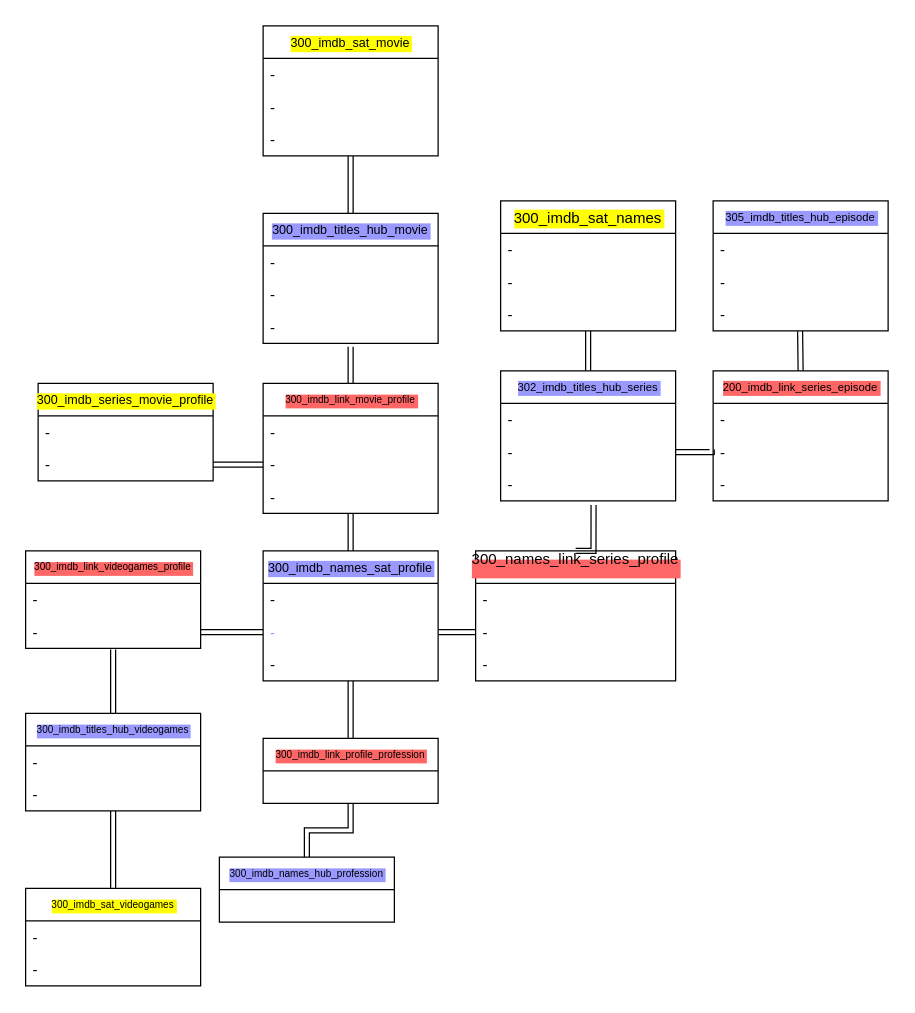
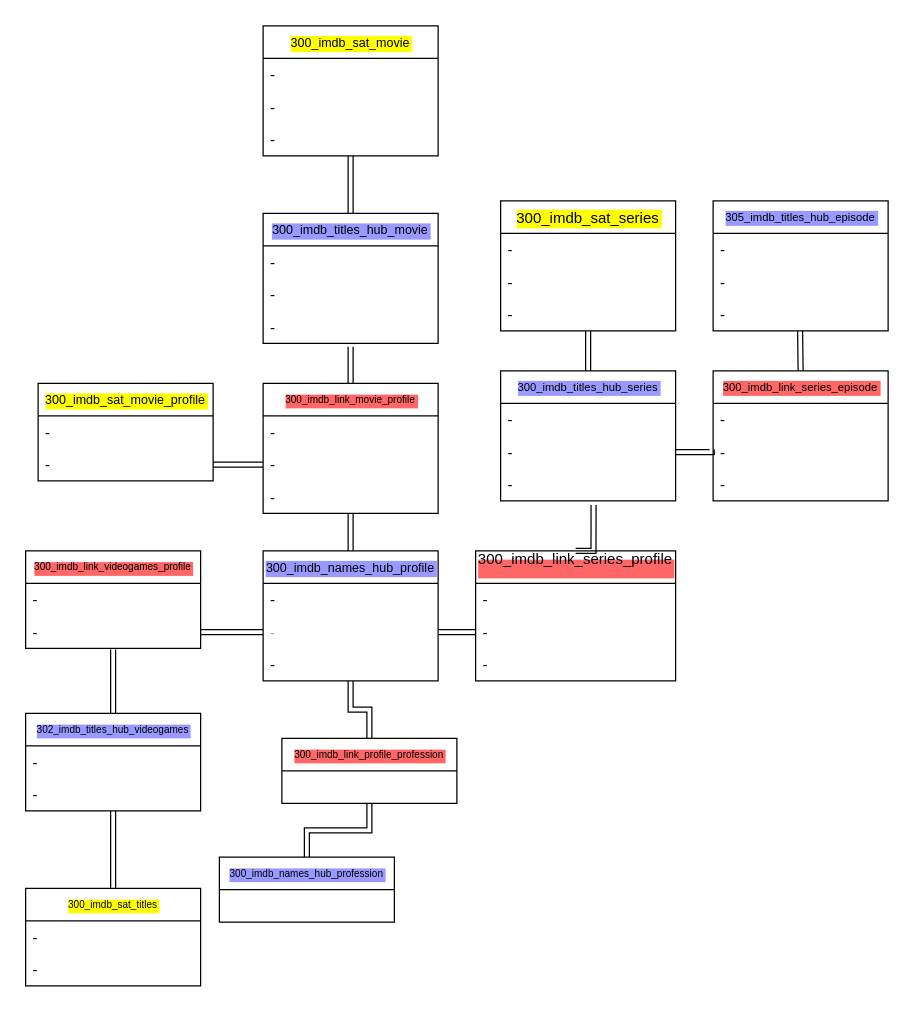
  <mxCell id="0" />
  <mxCell id="1" parent="0" />
  <mxCell id="2" style="edgeStyle=orthogonalEdgeStyle;shape=link;rounded=0;orthogonalLoop=1;jettySize=auto;html=1;exitX=0.5;exitY=0;exitDx=0;exitDy=0;entryX=0.5;entryY=1;entryDx=0;entryDy=0;fontSize=8;" edge="1" parent="1" source="3" target="49"><mxGeometry relative="1" as="geometry" /></mxCell>
- <mxCell id="3" value="300_imdb_names_sat_profile" style="swimlane;fontStyle=0;childLayout=stackLayout;horizontal=1;startSize=26;fillColor=none;horizontalStack=0;resizeParent=1;resizeParentMax=0;resizeLast=0;collapsible=1;marginBottom=0;fontSize=10;labelBackgroundColor=#9999FF;" vertex="1" parent="1"><mxGeometry x="210" y="440" width="140" height="104" as="geometry" /></mxCell>
+ <mxCell id="3" value="300_imdb_names_hub_profile" style="swimlane;fontStyle=0;childLayout=stackLayout;horizontal=1;startSize=26;fillColor=none;horizontalStack=0;resizeParent=1;resizeParentMax=0;resizeLast=0;collapsible=1;marginBottom=0;fontSize=10;labelBackgroundColor=#9999FF;" vertex="1" parent="1"><mxGeometry x="210" y="440" width="140" height="104" as="geometry" /></mxCell>
  <mxCell id="4" value="-" style="text;strokeColor=none;fillColor=none;align=left;verticalAlign=top;spacingLeft=4;spacingRight=4;overflow=hidden;rotatable=0;points=[[0,0.5],[1,0.5]];portConstraint=eastwest;" vertex="1" parent="3"><mxGeometry y="26" width="140" height="26" as="geometry" /></mxCell>
  <mxCell id="5" value="-" style="text;strokeColor=none;fillColor=none;align=left;verticalAlign=top;spacingLeft=4;spacingRight=4;overflow=hidden;rotatable=0;points=[[0,0.5],[1,0.5]];portConstraint=eastwest;fontColor=#9999FF;" vertex="1" parent="3"><mxGeometry y="52" width="140" height="26" as="geometry" /></mxCell>
  <mxCell id="6" value="-" style="text;strokeColor=none;fillColor=none;align=left;verticalAlign=top;spacingLeft=4;spacingRight=4;overflow=hidden;rotatable=0;points=[[0,0.5],[1,0.5]];portConstraint=eastwest;" vertex="1" parent="3"><mxGeometry y="78" width="140" height="26" as="geometry" /></mxCell>
  <mxCell id="7" style="edgeStyle=orthogonalEdgeStyle;shape=link;rounded=0;orthogonalLoop=1;jettySize=auto;html=1;exitX=0.5;exitY=0;exitDx=0;exitDy=0;entryX=0.531;entryY=1.128;entryDx=0;entryDy=0;entryPerimeter=0;" edge="1" parent="1" source="8" target="17"><mxGeometry relative="1" as="geometry" /></mxCell>
- <mxCell id="8" value="300_names_link_series_profile&#10;" style="swimlane;fontStyle=0;childLayout=stackLayout;horizontal=1;startSize=26;fillColor=none;horizontalStack=0;resizeParent=1;resizeParentMax=0;resizeLast=0;collapsible=1;marginBottom=0;labelBackgroundColor=#FF6666;" vertex="1" parent="1"><mxGeometry x="380" y="440" width="160" height="104" as="geometry" /></mxCell>
+ <mxCell id="8" value="300_imdb_link_series_profile&#10;" style="swimlane;fontStyle=0;childLayout=stackLayout;horizontal=1;startSize=26;fillColor=none;horizontalStack=0;resizeParent=1;resizeParentMax=0;resizeLast=0;collapsible=1;marginBottom=0;labelBackgroundColor=#FF6666;" vertex="1" parent="1"><mxGeometry x="380" y="440" width="160" height="104" as="geometry" /></mxCell>
  <mxCell id="9" value="-" style="text;strokeColor=none;fillColor=none;align=left;verticalAlign=top;spacingLeft=4;spacingRight=4;overflow=hidden;rotatable=0;points=[[0,0.5],[1,0.5]];portConstraint=eastwest;" vertex="1" parent="8"><mxGeometry y="26" width="160" height="26" as="geometry" /></mxCell>
  <mxCell id="10" value="-" style="text;strokeColor=none;fillColor=none;align=left;verticalAlign=top;spacingLeft=4;spacingRight=4;overflow=hidden;rotatable=0;points=[[0,0.5],[1,0.5]];portConstraint=eastwest;" vertex="1" parent="8"><mxGeometry y="52" width="160" height="26" as="geometry" /></mxCell>
  <mxCell id="11" value="-" style="text;strokeColor=none;fillColor=none;align=left;verticalAlign=top;spacingLeft=4;spacingRight=4;overflow=hidden;rotatable=0;points=[[0,0.5],[1,0.5]];portConstraint=eastwest;" vertex="1" parent="8"><mxGeometry y="78" width="160" height="26" as="geometry" /></mxCell>
  <mxCell id="12" style="edgeStyle=orthogonalEdgeStyle;rounded=0;orthogonalLoop=1;jettySize=auto;html=1;exitX=1;exitY=0.5;exitDx=0;exitDy=0;shape=link;" edge="1" parent="1" source="5" target="10"><mxGeometry relative="1" as="geometry" /></mxCell>
  <mxCell id="13" style="edgeStyle=orthogonalEdgeStyle;shape=link;rounded=0;orthogonalLoop=1;jettySize=auto;html=1;exitX=0.5;exitY=0;exitDx=0;exitDy=0;entryX=0.5;entryY=1;entryDx=0;entryDy=0;" edge="1" parent="1" source="14" target="18"><mxGeometry relative="1" as="geometry" /></mxCell>
- <mxCell id="14" value="302_imdb_titles_hub_series" style="swimlane;fontStyle=0;childLayout=stackLayout;horizontal=1;startSize=26;fillColor=none;horizontalStack=0;resizeParent=1;resizeParentMax=0;resizeLast=0;collapsible=1;marginBottom=0;fontSize=9;labelBackgroundColor=#9999FF;" vertex="1" parent="1"><mxGeometry x="400" y="296" width="140" height="104" as="geometry" /></mxCell>
+ <mxCell id="14" value="300_imdb_titles_hub_series" style="swimlane;fontStyle=0;childLayout=stackLayout;horizontal=1;startSize=26;fillColor=none;horizontalStack=0;resizeParent=1;resizeParentMax=0;resizeLast=0;collapsible=1;marginBottom=0;fontSize=9;labelBackgroundColor=#9999FF;" vertex="1" parent="1"><mxGeometry x="400" y="296" width="140" height="104" as="geometry" /></mxCell>
  <mxCell id="15" value="-" style="text;strokeColor=none;fillColor=none;align=left;verticalAlign=top;spacingLeft=4;spacingRight=4;overflow=hidden;rotatable=0;points=[[0,0.5],[1,0.5]];portConstraint=eastwest;" vertex="1" parent="14"><mxGeometry y="26" width="140" height="26" as="geometry" /></mxCell>
  <mxCell id="16" value="-" style="text;strokeColor=none;fillColor=none;align=left;verticalAlign=top;spacingLeft=4;spacingRight=4;overflow=hidden;rotatable=0;points=[[0,0.5],[1,0.5]];portConstraint=eastwest;" vertex="1" parent="14"><mxGeometry y="52" width="140" height="26" as="geometry" /></mxCell>
  <mxCell id="17" value="-" style="text;strokeColor=none;fillColor=none;align=left;verticalAlign=top;spacingLeft=4;spacingRight=4;overflow=hidden;rotatable=0;points=[[0,0.5],[1,0.5]];portConstraint=eastwest;" vertex="1" parent="14"><mxGeometry y="78" width="140" height="26" as="geometry" /></mxCell>
- <mxCell id="18" value="300_imdb_sat_names" style="swimlane;fontStyle=0;childLayout=stackLayout;horizontal=1;startSize=26;fillColor=none;horizontalStack=0;resizeParent=1;resizeParentMax=0;resizeLast=0;collapsible=1;marginBottom=0;labelBackgroundColor=#FFFF00;" vertex="1" parent="1"><mxGeometry x="400" y="160" width="140" height="104" as="geometry" /></mxCell>
+ <mxCell id="18" value="300_imdb_sat_series" style="swimlane;fontStyle=0;childLayout=stackLayout;horizontal=1;startSize=26;fillColor=none;horizontalStack=0;resizeParent=1;resizeParentMax=0;resizeLast=0;collapsible=1;marginBottom=0;labelBackgroundColor=#FFFF00;" vertex="1" parent="1"><mxGeometry x="400" y="160" width="140" height="104" as="geometry" /></mxCell>
  <mxCell id="19" value="-" style="text;strokeColor=none;fillColor=none;align=left;verticalAlign=top;spacingLeft=4;spacingRight=4;overflow=hidden;rotatable=0;points=[[0,0.5],[1,0.5]];portConstraint=eastwest;" vertex="1" parent="18"><mxGeometry y="26" width="140" height="26" as="geometry" /></mxCell>
  <mxCell id="20" value="-" style="text;strokeColor=none;fillColor=none;align=left;verticalAlign=top;spacingLeft=4;spacingRight=4;overflow=hidden;rotatable=0;points=[[0,0.5],[1,0.5]];portConstraint=eastwest;" vertex="1" parent="18"><mxGeometry y="52" width="140" height="26" as="geometry" /></mxCell>
  <mxCell id="21" value="-" style="text;strokeColor=none;fillColor=none;align=left;verticalAlign=top;spacingLeft=4;spacingRight=4;overflow=hidden;rotatable=0;points=[[0,0.5],[1,0.5]];portConstraint=eastwest;" vertex="1" parent="18"><mxGeometry y="78" width="140" height="26" as="geometry" /></mxCell>
  <mxCell id="22" style="edgeStyle=orthogonalEdgeStyle;shape=link;rounded=0;orthogonalLoop=1;jettySize=auto;html=1;exitX=0.5;exitY=0;exitDx=0;exitDy=0;entryX=0.497;entryY=1.007;entryDx=0;entryDy=0;entryPerimeter=0;fontSize=9;" edge="1" parent="1" source="23" target="31"><mxGeometry relative="1" as="geometry" /></mxCell>
- <mxCell id="23" value="200_imdb_link_series_episode" style="swimlane;fontStyle=0;childLayout=stackLayout;horizontal=1;startSize=26;fillColor=none;horizontalStack=0;resizeParent=1;resizeParentMax=0;resizeLast=0;collapsible=1;marginBottom=0;fontSize=9;labelBackgroundColor=#FF6666;" vertex="1" parent="1"><mxGeometry x="570" y="296" width="140" height="104" as="geometry" /></mxCell>
+ <mxCell id="23" value="300_imdb_link_series_episode" style="swimlane;fontStyle=0;childLayout=stackLayout;horizontal=1;startSize=26;fillColor=none;horizontalStack=0;resizeParent=1;resizeParentMax=0;resizeLast=0;collapsible=1;marginBottom=0;fontSize=9;labelBackgroundColor=#FF6666;" vertex="1" parent="1"><mxGeometry x="570" y="296" width="140" height="104" as="geometry" /></mxCell>
  <mxCell id="24" value="-" style="text;strokeColor=none;fillColor=none;align=left;verticalAlign=top;spacingLeft=4;spacingRight=4;overflow=hidden;rotatable=0;points=[[0,0.5],[1,0.5]];portConstraint=eastwest;" vertex="1" parent="23"><mxGeometry y="26" width="140" height="26" as="geometry" /></mxCell>
  <mxCell id="25" value="-" style="text;strokeColor=none;fillColor=none;align=left;verticalAlign=top;spacingLeft=4;spacingRight=4;overflow=hidden;rotatable=0;points=[[0,0.5],[1,0.5]];portConstraint=eastwest;" vertex="1" parent="23"><mxGeometry y="52" width="140" height="26" as="geometry" /></mxCell>
  <mxCell id="26" value="-" style="text;strokeColor=none;fillColor=none;align=left;verticalAlign=top;spacingLeft=4;spacingRight=4;overflow=hidden;rotatable=0;points=[[0,0.5],[1,0.5]];portConstraint=eastwest;" vertex="1" parent="23"><mxGeometry y="78" width="140" height="26" as="geometry" /></mxCell>
  <mxCell id="27" style="edgeStyle=orthogonalEdgeStyle;shape=link;rounded=0;orthogonalLoop=1;jettySize=auto;html=1;exitX=1;exitY=0.5;exitDx=0;exitDy=0;entryX=-0.008;entryY=0.421;entryDx=0;entryDy=0;entryPerimeter=0;fontSize=9;" edge="1" parent="1" source="16" target="25"><mxGeometry relative="1" as="geometry" /></mxCell>
  <mxCell id="28" value="305_imdb_titles_hub_episode" style="swimlane;fontStyle=0;childLayout=stackLayout;horizontal=1;startSize=26;fillColor=none;horizontalStack=0;resizeParent=1;resizeParentMax=0;resizeLast=0;collapsible=1;marginBottom=0;fontSize=9;labelBackgroundColor=#9999FF;" vertex="1" parent="1"><mxGeometry x="570" y="160" width="140" height="104" as="geometry" /></mxCell>
  <mxCell id="29" value="-" style="text;strokeColor=none;fillColor=none;align=left;verticalAlign=top;spacingLeft=4;spacingRight=4;overflow=hidden;rotatable=0;points=[[0,0.5],[1,0.5]];portConstraint=eastwest;" vertex="1" parent="28"><mxGeometry y="26" width="140" height="26" as="geometry" /></mxCell>
  <mxCell id="30" value="-" style="text;strokeColor=none;fillColor=none;align=left;verticalAlign=top;spacingLeft=4;spacingRight=4;overflow=hidden;rotatable=0;points=[[0,0.5],[1,0.5]];portConstraint=eastwest;" vertex="1" parent="28"><mxGeometry y="52" width="140" height="26" as="geometry" /></mxCell>
  <mxCell id="31" value="-" style="text;strokeColor=none;fillColor=none;align=left;verticalAlign=top;spacingLeft=4;spacingRight=4;overflow=hidden;rotatable=0;points=[[0,0.5],[1,0.5]];portConstraint=eastwest;" vertex="1" parent="28"><mxGeometry y="78" width="140" height="26" as="geometry" /></mxCell>
  <mxCell id="32" style="edgeStyle=orthogonalEdgeStyle;shape=link;rounded=0;orthogonalLoop=1;jettySize=auto;html=1;exitX=0.5;exitY=0;exitDx=0;exitDy=0;entryX=0.5;entryY=1;entryDx=0;entryDy=0;fontSize=10;" edge="1" parent="1" source="33" target="3"><mxGeometry relative="1" as="geometry" /></mxCell>
- <mxCell id="33" value="300_imdb_link_profile_profession" style="swimlane;fontStyle=0;childLayout=stackLayout;horizontal=1;startSize=26;fillColor=none;horizontalStack=0;resizeParent=1;resizeParentMax=0;resizeLast=0;collapsible=1;marginBottom=0;fontSize=8;labelBackgroundColor=#FF6666;" vertex="1" parent="1"><mxGeometry x="210" y="590" width="140" height="52" as="geometry" /></mxCell>
+ <mxCell id="33" value="300_imdb_link_profile_profession" style="swimlane;fontStyle=0;childLayout=stackLayout;horizontal=1;startSize=26;fillColor=none;horizontalStack=0;resizeParent=1;resizeParentMax=0;resizeLast=0;collapsible=1;marginBottom=0;fontSize=8;labelBackgroundColor=#FF6666;" vertex="1" parent="1"><mxGeometry x="225" y="590" width="140" height="52" as="geometry" /></mxCell>
  <mxCell id="34" style="edgeStyle=orthogonalEdgeStyle;shape=link;rounded=0;orthogonalLoop=1;jettySize=auto;html=1;exitX=0.5;exitY=0;exitDx=0;exitDy=0;entryX=0.5;entryY=1;entryDx=0;entryDy=0;fontSize=8;" edge="1" parent="1" source="35" target="33"><mxGeometry relative="1" as="geometry"><mxPoint x="279.2" y="672.8" as="targetPoint" /></mxGeometry></mxCell>
  <mxCell id="35" value="300_imdb_names_hub_profession" style="swimlane;fontStyle=0;childLayout=stackLayout;horizontal=1;startSize=26;fillColor=none;horizontalStack=0;resizeParent=1;resizeParentMax=0;resizeLast=0;collapsible=1;marginBottom=0;fontSize=8;labelBackgroundColor=#9999FF;" vertex="1" parent="1"><mxGeometry x="175" y="685" width="140" height="52" as="geometry" /></mxCell>
  <mxCell id="36" value="300_imdb_link_videogames_profile" style="swimlane;fontStyle=0;childLayout=stackLayout;horizontal=1;startSize=26;fillColor=none;horizontalStack=0;resizeParent=1;resizeParentMax=0;resizeLast=0;collapsible=1;marginBottom=0;fontSize=8;labelBackgroundColor=#FF6666;" vertex="1" parent="1"><mxGeometry x="20" y="440" width="140" height="78" as="geometry" /></mxCell>
  <mxCell id="37" value="-" style="text;strokeColor=none;fillColor=none;align=left;verticalAlign=top;spacingLeft=4;spacingRight=4;overflow=hidden;rotatable=0;points=[[0,0.5],[1,0.5]];portConstraint=eastwest;" vertex="1" parent="36"><mxGeometry y="26" width="140" height="26" as="geometry" /></mxCell>
  <mxCell id="38" value="-" style="text;strokeColor=none;fillColor=none;align=left;verticalAlign=top;spacingLeft=4;spacingRight=4;overflow=hidden;rotatable=0;points=[[0,0.5],[1,0.5]];portConstraint=eastwest;" vertex="1" parent="36"><mxGeometry y="52" width="140" height="26" as="geometry" /></mxCell>
  <mxCell id="39" style="edgeStyle=orthogonalEdgeStyle;shape=link;rounded=0;orthogonalLoop=1;jettySize=auto;html=1;exitX=0;exitY=0.5;exitDx=0;exitDy=0;entryX=1;entryY=0.5;entryDx=0;entryDy=0;fontSize=8;" edge="1" parent="1" source="5" target="38"><mxGeometry relative="1" as="geometry" /></mxCell>
  <mxCell id="40" style="edgeStyle=orthogonalEdgeStyle;shape=link;rounded=0;orthogonalLoop=1;jettySize=auto;html=1;exitX=0.5;exitY=0;exitDx=0;exitDy=0;entryX=0.5;entryY=1.038;entryDx=0;entryDy=0;entryPerimeter=0;fontSize=8;" edge="1" parent="1" source="41" target="38"><mxGeometry relative="1" as="geometry"><mxPoint x="90" y="544" as="targetPoint" /></mxGeometry></mxCell>
- <mxCell id="41" value="300_imdb_titles_hub_videogames" style="swimlane;fontStyle=0;childLayout=stackLayout;horizontal=1;startSize=26;fillColor=none;horizontalStack=0;resizeParent=1;resizeParentMax=0;resizeLast=0;collapsible=1;marginBottom=0;fontSize=8;labelBackgroundColor=#9999FF;" vertex="1" parent="1"><mxGeometry x="20" y="570" width="140" height="78" as="geometry" /></mxCell>
+ <mxCell id="41" value="302_imdb_titles_hub_videogames" style="swimlane;fontStyle=0;childLayout=stackLayout;horizontal=1;startSize=26;fillColor=none;horizontalStack=0;resizeParent=1;resizeParentMax=0;resizeLast=0;collapsible=1;marginBottom=0;fontSize=8;labelBackgroundColor=#9999FF;" vertex="1" parent="1"><mxGeometry x="20" y="570" width="140" height="78" as="geometry" /></mxCell>
  <mxCell id="42" value="-" style="text;strokeColor=none;fillColor=none;align=left;verticalAlign=top;spacingLeft=4;spacingRight=4;overflow=hidden;rotatable=0;points=[[0,0.5],[1,0.5]];portConstraint=eastwest;" vertex="1" parent="41"><mxGeometry y="26" width="140" height="26" as="geometry" /></mxCell>
  <mxCell id="43" value="-" style="text;strokeColor=none;fillColor=none;align=left;verticalAlign=top;spacingLeft=4;spacingRight=4;overflow=hidden;rotatable=0;points=[[0,0.5],[1,0.5]];portConstraint=eastwest;" vertex="1" parent="41"><mxGeometry y="52" width="140" height="26" as="geometry" /></mxCell>
  <mxCell id="44" style="edgeStyle=orthogonalEdgeStyle;shape=link;rounded=0;orthogonalLoop=1;jettySize=auto;html=1;exitX=0.5;exitY=0;exitDx=0;exitDy=0;entryX=0.5;entryY=1;entryDx=0;entryDy=0;fontSize=8;" edge="1" parent="1" source="45" target="41"><mxGeometry relative="1" as="geometry"><mxPoint x="89.857" y="676.857" as="targetPoint" /></mxGeometry></mxCell>
- <mxCell id="45" value="300_imdb_sat_videogames" style="swimlane;fontStyle=0;childLayout=stackLayout;horizontal=1;startSize=26;fillColor=none;horizontalStack=0;resizeParent=1;resizeParentMax=0;resizeLast=0;collapsible=1;marginBottom=0;fontSize=8;labelBackgroundColor=#FFFF00;" vertex="1" parent="1"><mxGeometry x="20" y="710" width="140" height="78" as="geometry" /></mxCell>
+ <mxCell id="45" value="300_imdb_sat_titles" style="swimlane;fontStyle=0;childLayout=stackLayout;horizontal=1;startSize=26;fillColor=none;horizontalStack=0;resizeParent=1;resizeParentMax=0;resizeLast=0;collapsible=1;marginBottom=0;fontSize=8;labelBackgroundColor=#FFFF00;" vertex="1" parent="1"><mxGeometry x="20" y="710" width="140" height="78" as="geometry" /></mxCell>
  <mxCell id="46" value="-" style="text;strokeColor=none;fillColor=none;align=left;verticalAlign=top;spacingLeft=4;spacingRight=4;overflow=hidden;rotatable=0;points=[[0,0.5],[1,0.5]];portConstraint=eastwest;" vertex="1" parent="45"><mxGeometry y="26" width="140" height="26" as="geometry" /></mxCell>
  <mxCell id="47" value="-" style="text;strokeColor=none;fillColor=none;align=left;verticalAlign=top;spacingLeft=4;spacingRight=4;overflow=hidden;rotatable=0;points=[[0,0.5],[1,0.5]];portConstraint=eastwest;" vertex="1" parent="45"><mxGeometry y="52" width="140" height="26" as="geometry" /></mxCell>
  <mxCell id="48" style="edgeStyle=orthogonalEdgeStyle;shape=link;rounded=0;orthogonalLoop=1;jettySize=auto;html=1;exitX=0.5;exitY=0;exitDx=0;exitDy=0;entryX=0.5;entryY=1.106;entryDx=0;entryDy=0;entryPerimeter=0;fontSize=8;" edge="1" parent="1" source="49" target="57"><mxGeometry relative="1" as="geometry" /></mxCell>
  <mxCell id="49" value="300_imdb_link_movie_profile" style="swimlane;fontStyle=0;childLayout=stackLayout;horizontal=1;startSize=26;fillColor=none;horizontalStack=0;resizeParent=1;resizeParentMax=0;resizeLast=0;collapsible=1;marginBottom=0;fontSize=8;labelBackgroundColor=#FF6666;" vertex="1" parent="1"><mxGeometry x="210" y="306" width="140" height="104" as="geometry" /></mxCell>
  <mxCell id="50" value="-" style="text;strokeColor=none;fillColor=none;align=left;verticalAlign=top;spacingLeft=4;spacingRight=4;overflow=hidden;rotatable=0;points=[[0,0.5],[1,0.5]];portConstraint=eastwest;" vertex="1" parent="49"><mxGeometry y="26" width="140" height="26" as="geometry" /></mxCell>
  <mxCell id="51" value="-" style="text;strokeColor=none;fillColor=none;align=left;verticalAlign=top;spacingLeft=4;spacingRight=4;overflow=hidden;rotatable=0;points=[[0,0.5],[1,0.5]];portConstraint=eastwest;" vertex="1" parent="49"><mxGeometry y="52" width="140" height="26" as="geometry" /></mxCell>
  <mxCell id="52" value="-" style="text;strokeColor=none;fillColor=none;align=left;verticalAlign=top;spacingLeft=4;spacingRight=4;overflow=hidden;rotatable=0;points=[[0,0.5],[1,0.5]];portConstraint=eastwest;" vertex="1" parent="49"><mxGeometry y="78" width="140" height="26" as="geometry" /></mxCell>
  <mxCell id="53" style="edgeStyle=orthogonalEdgeStyle;shape=link;rounded=0;orthogonalLoop=1;jettySize=auto;html=1;exitX=0.5;exitY=0;exitDx=0;exitDy=0;entryX=0.5;entryY=1.001;entryDx=0;entryDy=0;entryPerimeter=0;fontSize=10;" edge="1" parent="1" source="54" target="61"><mxGeometry relative="1" as="geometry" /></mxCell>
  <mxCell id="54" value="300_imdb_titles_hub_movie" style="swimlane;fontStyle=0;childLayout=stackLayout;horizontal=1;startSize=26;fillColor=none;horizontalStack=0;resizeParent=1;resizeParentMax=0;resizeLast=0;collapsible=1;marginBottom=0;fontSize=10;labelBackgroundColor=#9999FF;" vertex="1" parent="1"><mxGeometry x="210" y="170" width="140" height="104" as="geometry" /></mxCell>
  <mxCell id="55" value="-" style="text;strokeColor=none;fillColor=none;align=left;verticalAlign=top;spacingLeft=4;spacingRight=4;overflow=hidden;rotatable=0;points=[[0,0.5],[1,0.5]];portConstraint=eastwest;" vertex="1" parent="54"><mxGeometry y="26" width="140" height="26" as="geometry" /></mxCell>
  <mxCell id="56" value="-" style="text;strokeColor=none;fillColor=none;align=left;verticalAlign=top;spacingLeft=4;spacingRight=4;overflow=hidden;rotatable=0;points=[[0,0.5],[1,0.5]];portConstraint=eastwest;" vertex="1" parent="54"><mxGeometry y="52" width="140" height="26" as="geometry" /></mxCell>
  <mxCell id="57" value="-" style="text;strokeColor=none;fillColor=none;align=left;verticalAlign=top;spacingLeft=4;spacingRight=4;overflow=hidden;rotatable=0;points=[[0,0.5],[1,0.5]];portConstraint=eastwest;" vertex="1" parent="54"><mxGeometry y="78" width="140" height="26" as="geometry" /></mxCell>
  <mxCell id="58" value="300_imdb_sat_movie" style="swimlane;fontStyle=0;childLayout=stackLayout;horizontal=1;startSize=26;fillColor=none;horizontalStack=0;resizeParent=1;resizeParentMax=0;resizeLast=0;collapsible=1;marginBottom=0;fontSize=10;labelBackgroundColor=#FFFF00;" vertex="1" parent="1"><mxGeometry x="210" y="20" width="140" height="104" as="geometry" /></mxCell>
  <mxCell id="59" value="-" style="text;strokeColor=none;fillColor=none;align=left;verticalAlign=top;spacingLeft=4;spacingRight=4;overflow=hidden;rotatable=0;points=[[0,0.5],[1,0.5]];portConstraint=eastwest;" vertex="1" parent="58"><mxGeometry y="26" width="140" height="26" as="geometry" /></mxCell>
  <mxCell id="60" value="-" style="text;strokeColor=none;fillColor=none;align=left;verticalAlign=top;spacingLeft=4;spacingRight=4;overflow=hidden;rotatable=0;points=[[0,0.5],[1,0.5]];portConstraint=eastwest;" vertex="1" parent="58"><mxGeometry y="52" width="140" height="26" as="geometry" /></mxCell>
  <mxCell id="61" value="-" style="text;strokeColor=none;fillColor=none;align=left;verticalAlign=top;spacingLeft=4;spacingRight=4;overflow=hidden;rotatable=0;points=[[0,0.5],[1,0.5]];portConstraint=eastwest;" vertex="1" parent="58"><mxGeometry y="78" width="140" height="26" as="geometry" /></mxCell>
- <mxCell id="62" value="300_imdb_series_movie_profile" style="swimlane;fontStyle=0;childLayout=stackLayout;horizontal=1;startSize=26;fillColor=none;horizontalStack=0;resizeParent=1;resizeParentMax=0;resizeLast=0;collapsible=1;marginBottom=0;fontSize=10;labelBackgroundColor=#FFFF00;" vertex="1" parent="1"><mxGeometry x="30" y="306" width="140" height="78" as="geometry" /></mxCell>
+ <mxCell id="62" value="300_imdb_sat_movie_profile" style="swimlane;fontStyle=0;childLayout=stackLayout;horizontal=1;startSize=26;fillColor=none;horizontalStack=0;resizeParent=1;resizeParentMax=0;resizeLast=0;collapsible=1;marginBottom=0;fontSize=10;labelBackgroundColor=#FFFF00;" vertex="1" parent="1"><mxGeometry x="30" y="306" width="140" height="78" as="geometry" /></mxCell>
  <mxCell id="63" value="-" style="text;strokeColor=none;fillColor=none;align=left;verticalAlign=top;spacingLeft=4;spacingRight=4;overflow=hidden;rotatable=0;points=[[0,0.5],[1,0.5]];portConstraint=eastwest;" vertex="1" parent="62"><mxGeometry y="26" width="140" height="26" as="geometry" /></mxCell>
  <mxCell id="64" value="-" style="text;strokeColor=none;fillColor=none;align=left;verticalAlign=top;spacingLeft=4;spacingRight=4;overflow=hidden;rotatable=0;points=[[0,0.5],[1,0.5]];portConstraint=eastwest;labelBackgroundColor=#ffffff;" vertex="1" parent="62"><mxGeometry y="52" width="140" height="26" as="geometry" /></mxCell>
  <mxCell id="65" style="edgeStyle=orthogonalEdgeStyle;shape=link;rounded=0;orthogonalLoop=1;jettySize=auto;html=1;exitX=1;exitY=0.5;exitDx=0;exitDy=0;entryX=0;entryY=0.5;entryDx=0;entryDy=0;fontSize=10;" edge="1" parent="1" source="64" target="51"><mxGeometry relative="1" as="geometry" /></mxCell>
